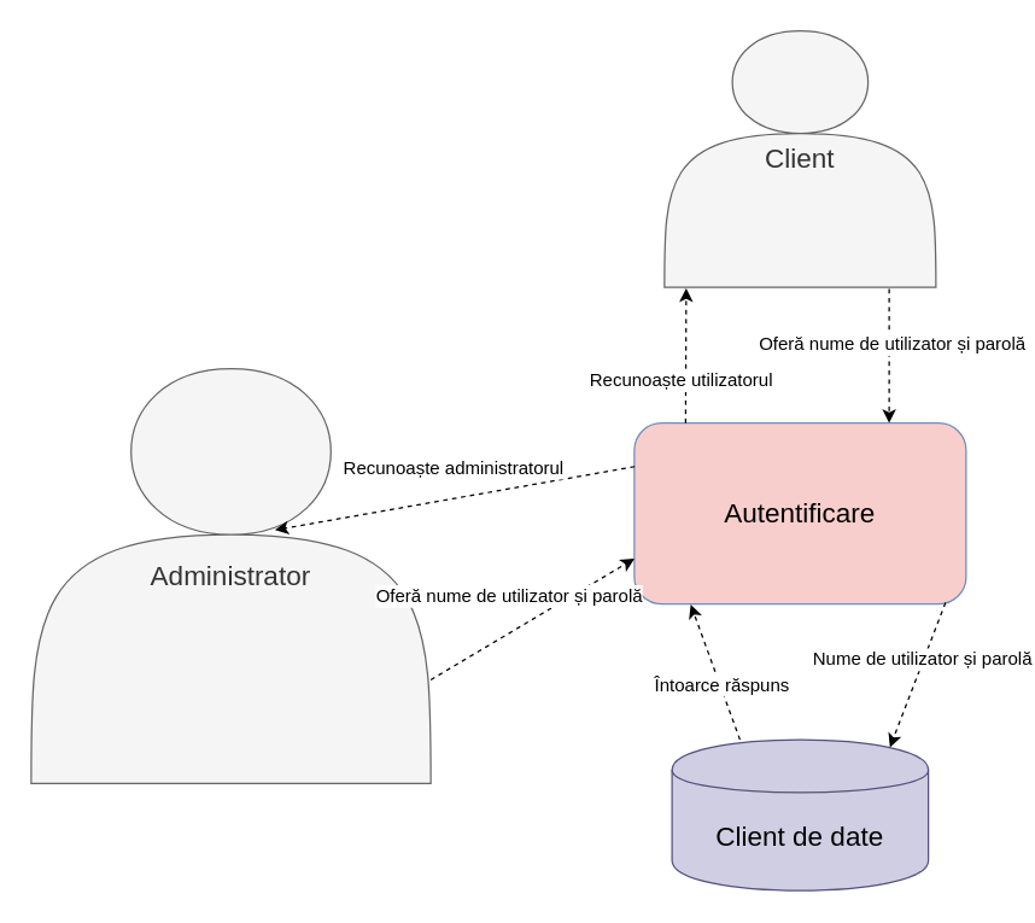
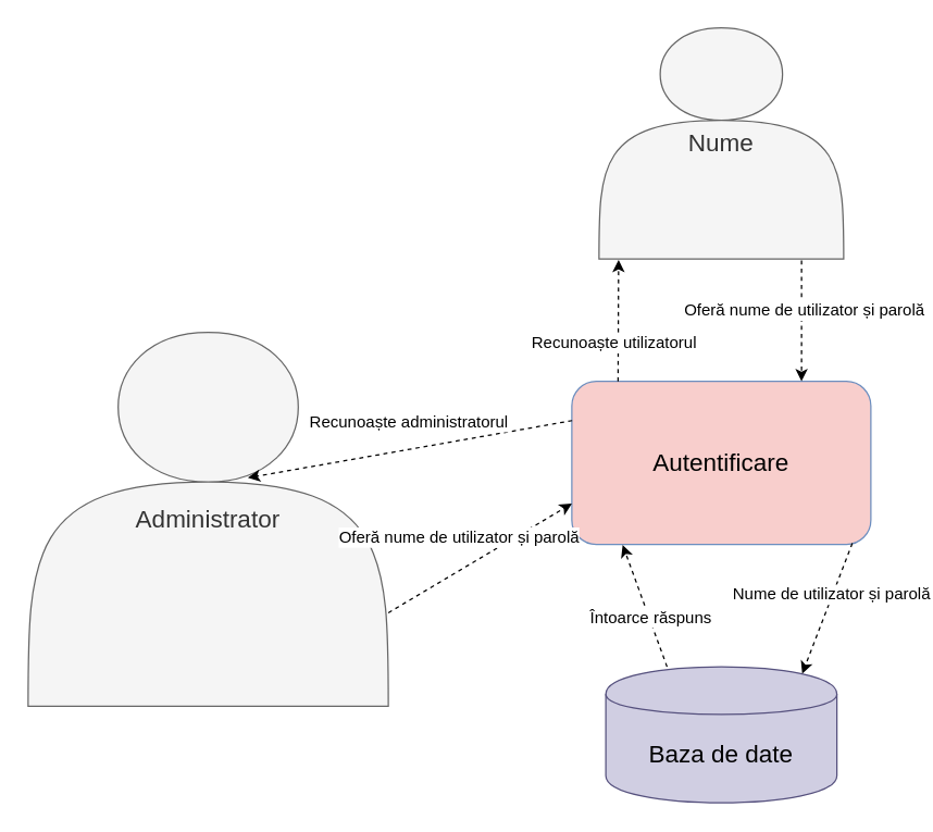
  <mxCell id="0" />
  <mxCell id="1" parent="0" />
- <mxCell id="2" value="&lt;span style=&quot;font-size: 18px&quot;&gt;Client&lt;/span&gt;" style="shape=actor;whiteSpace=wrap;html=1;fillColor=#f5f5f5;strokeColor=#666666;fontColor=#333333;" vertex="1" parent="1"><mxGeometry x="440" y="20" width="180" height="170" as="geometry" /></mxCell>
+ <mxCell id="2" value="&lt;span style=&quot;font-size: 18px&quot;&gt;Nume&lt;/span&gt;" style="shape=actor;whiteSpace=wrap;html=1;fillColor=#f5f5f5;strokeColor=#666666;fontColor=#333333;" vertex="1" parent="1"><mxGeometry x="440" y="20" width="180" height="170" as="geometry" /></mxCell>
  <mxCell id="3" value="&lt;font style=&quot;font-size: 18px&quot;&gt;Autentificare&lt;br&gt;&lt;/font&gt;" style="rounded=1;whiteSpace=wrap;html=1;fillColor=#f8cecc;strokeColor=#6c8ebf;" vertex="1" parent="1"><mxGeometry x="420" y="280" width="220" height="120" as="geometry" /></mxCell>
  <mxCell id="4" value="" style="endArrow=classic;html=1;entryX=0.08;entryY=1.004;entryDx=0;entryDy=0;entryPerimeter=0;dashed=1;" edge="1" parent="1" target="2"><mxGeometry width="50" height="50" relative="1" as="geometry"><mxPoint x="454" y="280" as="sourcePoint" /><mxPoint x="410" y="250" as="targetPoint" /></mxGeometry></mxCell>
  <mxCell id="5" value="Recunoaște utilizatorul" style="text;html=1;resizable=0;points=[];align=center;verticalAlign=middle;labelBackgroundColor=#ffffff;" vertex="1" connectable="0" parent="4"><mxGeometry x="-0.528" y="2" relative="1" as="geometry"><mxPoint x="-2" y="-7.5" as="offset" /></mxGeometry></mxCell>
  <mxCell id="6" value="" style="endArrow=classic;html=1;dashed=1;" edge="1" parent="1"><mxGeometry width="50" height="50" relative="1" as="geometry"><mxPoint x="589" y="191" as="sourcePoint" /><mxPoint x="589" y="280" as="targetPoint" /></mxGeometry></mxCell>
  <mxCell id="7" value="Oferă nume de utilizator și parolă" style="text;html=1;resizable=0;points=[];align=center;verticalAlign=middle;labelBackgroundColor=#ffffff;" vertex="1" connectable="0" parent="6"><mxGeometry x="0.128" y="1" relative="1" as="geometry"><mxPoint y="-14" as="offset" /></mxGeometry></mxCell>
- <mxCell id="8" value="&lt;span style=&quot;font-size: 18px&quot;&gt;Client de date&lt;br&gt;&lt;/span&gt;" style="shape=cylinder;whiteSpace=wrap;html=1;boundedLbl=1;backgroundOutline=1;fillColor=#d0cee2;strokeColor=#56517e;" vertex="1" parent="1"><mxGeometry x="445" y="490" width="170" height="100" as="geometry" /></mxCell>
+ <mxCell id="8" value="&lt;span style=&quot;font-size: 18px&quot;&gt;Baza de date&lt;br&gt;&lt;/span&gt;" style="shape=cylinder;whiteSpace=wrap;html=1;boundedLbl=1;backgroundOutline=1;fillColor=#d0cee2;strokeColor=#56517e;" vertex="1" parent="1"><mxGeometry x="445" y="490" width="170" height="100" as="geometry" /></mxCell>
  <mxCell id="9" value="" style="endArrow=classic;html=1;dashed=1;exitX=0.938;exitY=0.992;exitDx=0;exitDy=0;exitPerimeter=0;entryX=0.85;entryY=0.05;entryDx=0;entryDy=0;entryPerimeter=0;" edge="1" parent="1" source="3" target="8"><mxGeometry width="50" height="50" relative="1" as="geometry"><mxPoint x="790" y="430" as="sourcePoint" /><mxPoint x="640" y="470" as="targetPoint" /></mxGeometry></mxCell>
  <mxCell id="10" value="Nume de utilizator și parolă" style="text;html=1;resizable=0;points=[];align=center;verticalAlign=middle;labelBackgroundColor=#ffffff;" vertex="1" connectable="0" parent="9"><mxGeometry x="-0.212" y="-1" relative="1" as="geometry"><mxPoint as="offset" /></mxGeometry></mxCell>
  <mxCell id="11" value="&lt;span style=&quot;font-size: 18px&quot;&gt;Administrator&lt;/span&gt;" style="shape=actor;whiteSpace=wrap;html=1;fillColor=#f5f5f5;strokeColor=#666666;fontColor=#333333;" vertex="1" parent="1"><mxGeometry x="20" y="244" width="265" height="275" as="geometry" /></mxCell>
  <mxCell id="12" value="" style="endArrow=classic;html=1;entryX=0.61;entryY=0.389;entryDx=0;entryDy=0;dashed=1;entryPerimeter=0;exitX=0;exitY=0.25;exitDx=0;exitDy=0;" edge="1" parent="1" target="11"><mxGeometry width="50" height="50" relative="1" as="geometry"><mxPoint x="420.241" y="308.897" as="sourcePoint" /><mxPoint x="141.621" y="310.276" as="targetPoint" /></mxGeometry></mxCell>
  <mxCell id="13" value="Recunoaște administratorul" style="text;html=1;resizable=0;points=[];align=center;verticalAlign=middle;labelBackgroundColor=#ffffff;" vertex="1" connectable="0" parent="12"><mxGeometry x="-0.528" y="2" relative="1" as="geometry"><mxPoint x="-64.5" y="-11.5" as="offset" /></mxGeometry></mxCell>
  <mxCell id="14" value="" style="endArrow=classic;html=1;dashed=1;exitX=1;exitY=0.75;exitDx=0;exitDy=0;" edge="1" parent="1" source="11"><mxGeometry width="50" height="50" relative="1" as="geometry"><mxPoint x="299" y="311" as="sourcePoint" /><mxPoint x="420" y="370" as="targetPoint" /></mxGeometry></mxCell>
  <mxCell id="15" value="Oferă nume de utilizator și parolă" style="text;html=1;resizable=0;points=[];align=center;verticalAlign=middle;labelBackgroundColor=#ffffff;" vertex="1" connectable="0" parent="14"><mxGeometry x="0.128" y="1" relative="1" as="geometry"><mxPoint x="-24.5" y="-9.5" as="offset" /></mxGeometry></mxCell>
  <mxCell id="16" value="" style="endArrow=classic;html=1;dashed=1;exitX=0.265;exitY=0;exitDx=0;exitDy=0;exitPerimeter=0;entryX=0.17;entryY=1.003;entryDx=0;entryDy=0;entryPerimeter=0;" edge="1" parent="1" source="8" target="3"><mxGeometry width="50" height="50" relative="1" as="geometry"><mxPoint x="357.448" y="459.879" as="sourcePoint" /><mxPoint x="320.207" y="555.741" as="targetPoint" /></mxGeometry></mxCell>
  <mxCell id="17" value="Întoarce răspuns" style="text;html=1;resizable=0;points=[];align=center;verticalAlign=middle;labelBackgroundColor=#ffffff;" vertex="1" connectable="0" parent="16"><mxGeometry x="-0.212" y="-1" relative="1" as="geometry"><mxPoint as="offset" /></mxGeometry></mxCell>
